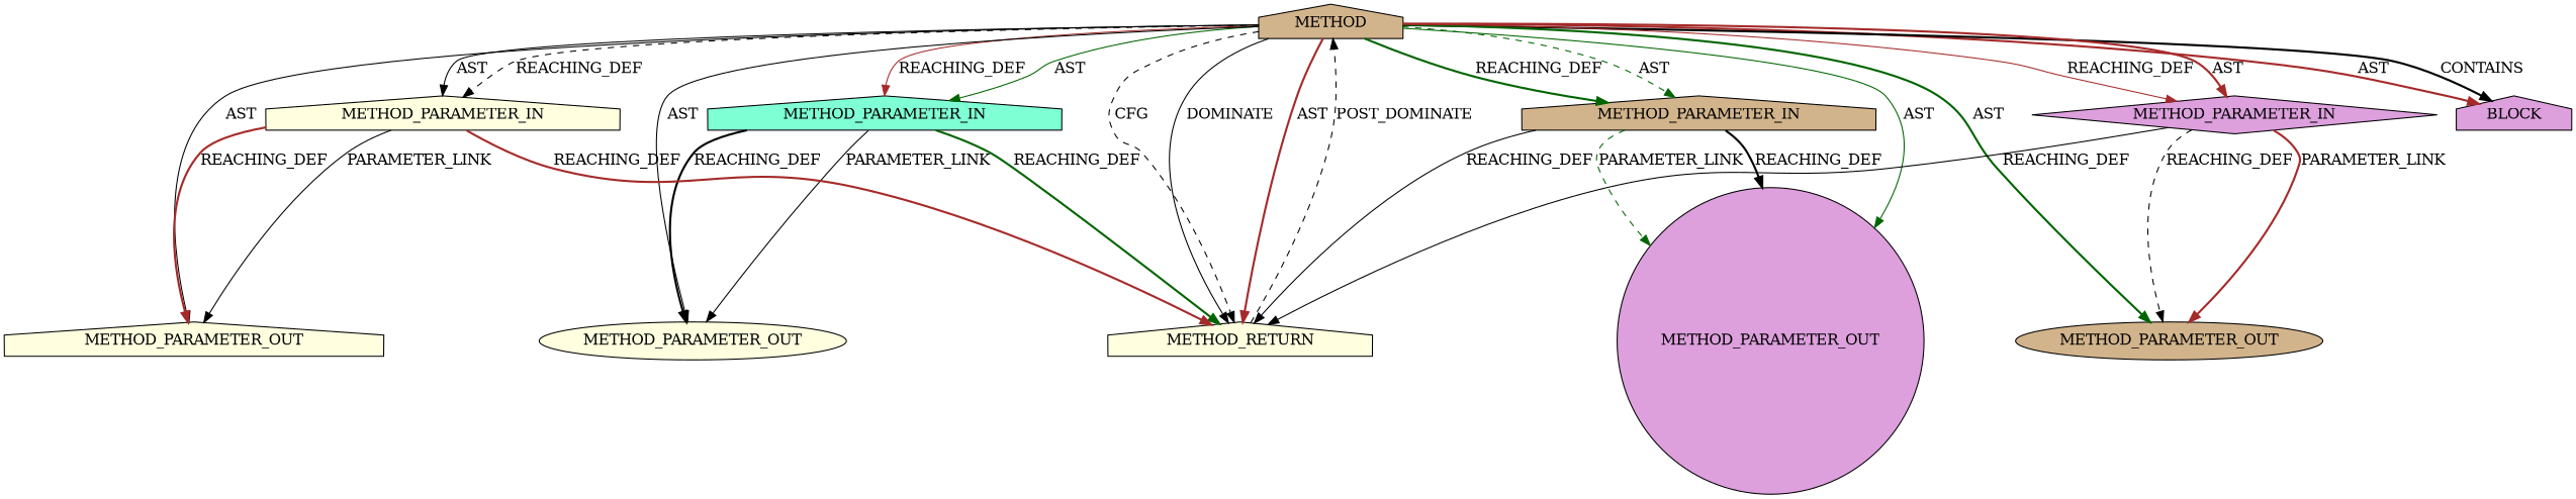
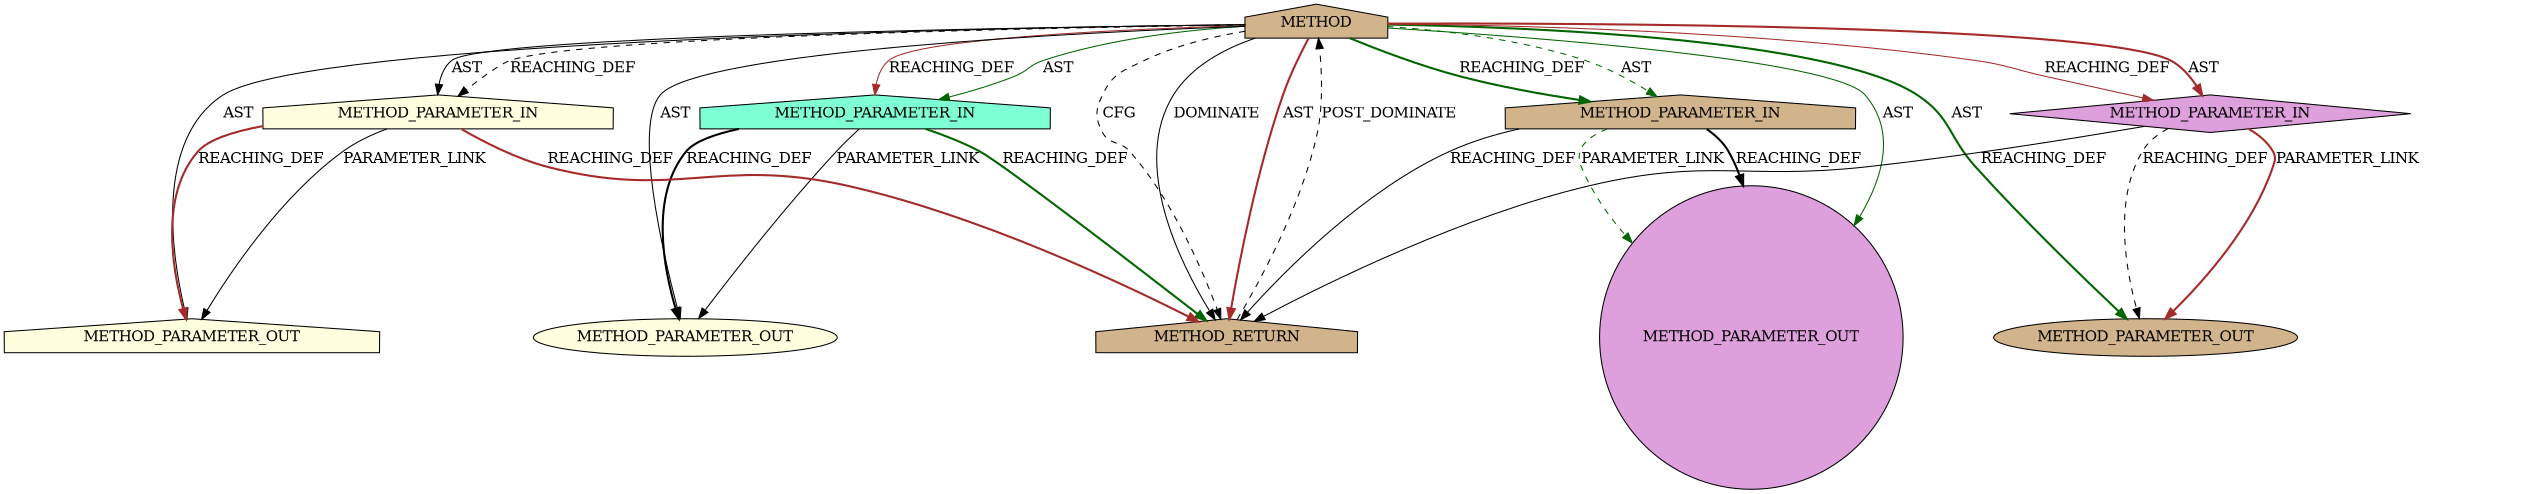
  digraph {
    node [CODE=p2 EVALUATION_STRATEGY=BY_VALUE IS_VARIADIC=false ORDER=2 TYPE_FULL_NAME=ANY fillcolor=lightyellow shape=house style=filled]
    edge [color=black style=bold]
    n1 [INDEX=2 NAME=p2 label=METHOD_PARAMETER_OUT]
    n2 [CODE=p1 INDEX=1 NAME=p1 ORDER=1 fillcolor=aquamarine label=METHOD_PARAMETER_IN]
    n3 [CODE=p1 INDEX=1 NAME=p1 ORDER=1 label=METHOD_PARAMETER_OUT shape=ellipse]
-   n4 [CODE=RET label=METHOD_RETURN IS_VARIADIC=""]
+   n4 [CODE=RET fillcolor=tan label=METHOD_RETURN IS_VARIADIC=""]
    n5 [AST_PARENT_FULL_NAME="<global>" AST_PARENT_TYPE=NAMESPACE_BLOCK CODE="<empty>" FILENAME="<empty>" FULL_NAME=ssl_bytes_to_cipher_list IS_EXTERNAL=true NAME=ssl_bytes_to_cipher_list ORDER=0 fillcolor=tan label=METHOD EVALUATION_STRATEGY="" IS_VARIADIC="" TYPE_FULL_NAME=""]
    n6 [CODE=p4 INDEX=4 NAME=p4 ORDER=4 fillcolor=plum label=METHOD_PARAMETER_OUT shape=circle]
-   n7 [ARGUMENT_INDEX=1 CODE="<empty>" ORDER=1 fillcolor=plum label=BLOCK EVALUATION_STRATEGY="" IS_VARIADIC=""]
    n8 [CODE=p4 INDEX=4 NAME=p4 ORDER=4 fillcolor=tan label=METHOD_PARAMETER_IN]
    n9 [INDEX=2 NAME=p2 label=METHOD_PARAMETER_IN]
    n10 [CODE=p3 INDEX=3 NAME=p3 ORDER=3 fillcolor=tan label=METHOD_PARAMETER_OUT shape=ellipse]
    n11 [CODE=p3 INDEX=3 NAME=p3 ORDER=3 fillcolor=plum label=METHOD_PARAMETER_IN shape=diamond]
    n2 -> n3 [VARIABLE=p1 label=REACHING_DEF]
    n2 -> n3 [label=PARAMETER_LINK style=solid]
    n2 -> n4 [VARIABLE=p1 color=darkgreen label=REACHING_DEF]
    n4 -> n5 [label=POST_DOMINATE style=dashed]
    n5 -> n1 [label=AST style=solid]
    n5 -> n2 [color=brown label=REACHING_DEF style=solid]
    n5 -> n2 [color=darkgreen label=AST style=solid]
    n5 -> n3 [label=AST style=solid]
    n5 -> n4 [label=CFG style=dashed]
    n5 -> n4 [label=DOMINATE style=solid]
    n5 -> n4 [color=brown label=AST]
    n5 -> n6 [color=darkgreen label=AST style=solid]
-   n5 -> n7 [color=brown label=AST]
-   n5 -> n7 [label=CONTAINS]
    n5 -> n8 [color=darkgreen label=REACHING_DEF]
    n5 -> n8 [color=darkgreen label=AST style=dashed]
    n5 -> n9 [label=AST style=solid]
    n5 -> n9 [label=REACHING_DEF style=dashed]
    n5 -> n10 [color=darkgreen label=AST]
    n5 -> n11 [color=brown label=REACHING_DEF style=solid]
    n5 -> n11 [color=brown label=AST]
    n8 -> n4 [VARIABLE=p4 label=REACHING_DEF style=solid]
    n8 -> n6 [VARIABLE=p4 label=REACHING_DEF]
    n8 -> n6 [color=darkgreen label=PARAMETER_LINK style=dashed]
    n9 -> n1 [label=PARAMETER_LINK style=solid]
    n9 -> n1 [VARIABLE=p2 color=brown label=REACHING_DEF]
    n9 -> n4 [VARIABLE=p2 color=brown label=REACHING_DEF]
    n11 -> n4 [VARIABLE=p3 label=REACHING_DEF style=solid]
    n11 -> n10 [color=brown label=PARAMETER_LINK]
    n11 -> n10 [VARIABLE=p3 label=REACHING_DEF style=dashed]
  }
